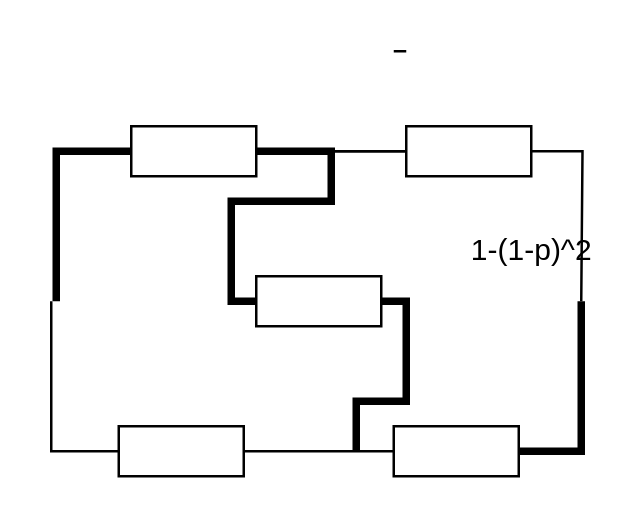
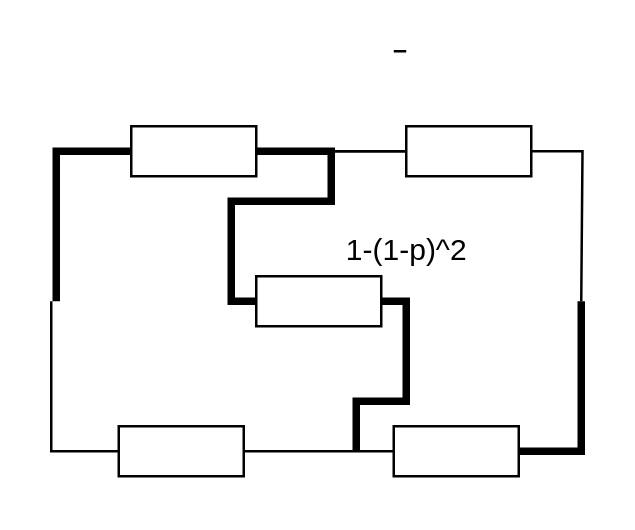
  <mxCell id="0" />
  <mxCell id="1" parent="0" />
  <mxCell id="2" style="edgeStyle=orthogonalEdgeStyle;rounded=0;orthogonalLoop=1;jettySize=auto;html=1;entryX=0;entryY=0.5;entryDx=0;entryDy=0;startArrow=none;startFill=0;endArrow=none;endFill=0;strokeWidth=3;" edge="1" parent="1" target="7"><mxGeometry relative="1" as="geometry"><mxPoint x="22" y="120" as="sourcePoint" /><Array as="points"><mxPoint x="22" y="120" /><mxPoint x="22" y="60" /></Array></mxGeometry></mxCell>
  <mxCell id="3" style="edgeStyle=orthogonalEdgeStyle;rounded=0;orthogonalLoop=1;jettySize=auto;html=1;entryX=0;entryY=0.5;entryDx=0;entryDy=0;startArrow=none;startFill=0;endArrow=none;endFill=0;strokeWidth=1;" edge="1" parent="1" target="14"><mxGeometry relative="1" as="geometry"><mxPoint x="20" y="120" as="sourcePoint" /><Array as="points"><mxPoint x="20" y="120" /><mxPoint x="20" y="180" /></Array></mxGeometry></mxCell>
  <mxCell id="4" style="edgeStyle=orthogonalEdgeStyle;rounded=0;orthogonalLoop=1;jettySize=auto;html=1;startArrow=none;startFill=0;endArrow=none;endFill=0;" edge="1" parent="1"><mxGeometry relative="1" as="geometry"><mxPoint x="157" y="20" as="sourcePoint" /><mxPoint x="162" y="20" as="targetPoint" /></mxGeometry></mxCell>
  <mxCell id="5" style="edgeStyle=orthogonalEdgeStyle;rounded=0;orthogonalLoop=1;jettySize=auto;html=1;entryX=0;entryY=0.5;entryDx=0;entryDy=0;startArrow=none;startFill=0;endArrow=none;endFill=0;" edge="1" parent="1" source="7" target="10"><mxGeometry relative="1" as="geometry" /></mxCell>
  <mxCell id="6" style="edgeStyle=orthogonalEdgeStyle;rounded=0;orthogonalLoop=1;jettySize=auto;html=1;entryX=0;entryY=0.5;entryDx=0;entryDy=0;startArrow=none;startFill=0;endArrow=none;endFill=0;strokeWidth=3;" edge="1" parent="1" target="12"><mxGeometry relative="1" as="geometry"><mxPoint x="102" y="60" as="sourcePoint" /><Array as="points"><mxPoint x="132" y="60" /><mxPoint x="132" y="80" /><mxPoint x="92" y="80" /><mxPoint x="92" y="120" /></Array></mxGeometry></mxCell>
  <mxCell id="7" value="" style="rounded=0;whiteSpace=wrap;html=1;" vertex="1" parent="1"><mxGeometry x="52" y="50" width="50" height="20" as="geometry" /></mxCell>
  <mxCell id="8" style="edgeStyle=orthogonalEdgeStyle;rounded=0;orthogonalLoop=1;jettySize=auto;html=1;startArrow=none;startFill=0;endArrow=none;endFill=0;strokeWidth=1;" edge="1" parent="1" source="10"><mxGeometry relative="1" as="geometry"><mxPoint x="232" y="120" as="targetPoint" /></mxGeometry></mxCell>
  <mxCell id="9" value="" style="edgeStyle=orthogonalEdgeStyle;rounded=0;orthogonalLoop=1;jettySize=auto;html=1;startArrow=none;startFill=0;endArrow=none;endFill=0;strokeWidth=1;" edge="1" parent="1" source="10" target="7"><mxGeometry relative="1" as="geometry" /></mxCell>
  <mxCell id="10" value="" style="rounded=0;whiteSpace=wrap;html=1;" vertex="1" parent="1"><mxGeometry x="162" y="50" width="50" height="20" as="geometry" /></mxCell>
  <mxCell id="11" style="edgeStyle=orthogonalEdgeStyle;rounded=0;orthogonalLoop=1;jettySize=auto;html=1;startArrow=none;startFill=0;endArrow=none;endFill=0;strokeWidth=3;" edge="1" parent="1" source="12"><mxGeometry relative="1" as="geometry"><mxPoint x="142" y="180" as="targetPoint" /><Array as="points"><mxPoint x="162" y="120" /><mxPoint x="162" y="160" /><mxPoint x="142" y="160" /></Array></mxGeometry></mxCell>
  <mxCell id="12" value="" style="rounded=0;whiteSpace=wrap;html=1;" vertex="1" parent="1"><mxGeometry x="102" y="110" width="50" height="20" as="geometry" /></mxCell>
  <mxCell id="13" style="edgeStyle=orthogonalEdgeStyle;rounded=0;orthogonalLoop=1;jettySize=auto;html=1;entryX=0;entryY=0.5;entryDx=0;entryDy=0;startArrow=none;startFill=0;endArrow=none;endFill=0;strokeWidth=1;" edge="1" parent="1" source="14" target="16"><mxGeometry relative="1" as="geometry" /></mxCell>
  <mxCell id="14" value="" style="rounded=0;whiteSpace=wrap;html=1;" vertex="1" parent="1"><mxGeometry x="47" y="170" width="50" height="20" as="geometry" /></mxCell>
  <mxCell id="15" style="edgeStyle=orthogonalEdgeStyle;rounded=0;orthogonalLoop=1;jettySize=auto;html=1;startArrow=none;startFill=0;endArrow=none;endFill=0;strokeWidth=3;" edge="1" parent="1" source="16"><mxGeometry relative="1" as="geometry"><mxPoint x="232" y="120" as="targetPoint" /><Array as="points"><mxPoint x="232" y="180" /><mxPoint x="232" y="120" /></Array></mxGeometry></mxCell>
  <mxCell id="16" value="" style="rounded=0;whiteSpace=wrap;html=1;" vertex="1" parent="1"><mxGeometry x="157" y="170" width="50" height="20" as="geometry" /></mxCell>
- <mxCell id="17" value="1-(1-p)^2" style="text;html=1;align=center;verticalAlign=middle;resizable=0;points=[];autosize=1;" vertex="1" parent="1"><mxGeometry x="182" y="90" width="60" height="20" as="geometry" /></mxCell>
+ <mxCell id="17" value="1-(1-p)^2" style="text;html=1;align=center;verticalAlign=middle;resizable=0;points=[];autosize=1;" vertex="1" parent="1"><mxGeometry x="132" y="90" width="60" height="20" as="geometry" /></mxCell>
